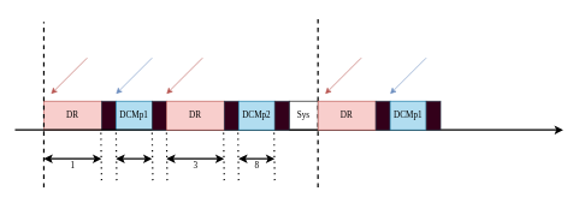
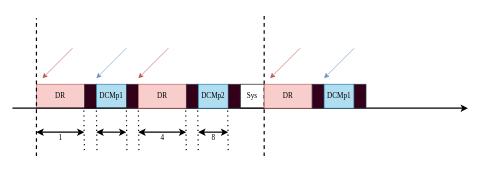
  <mxCell id="0" />
  <mxCell id="1" parent="0" />
  <mxCell id="2" value="&lt;font face=&quot;Georgia&quot;&gt;Sys&lt;/font&gt;" style="rounded=0;whiteSpace=wrap;html=1;" parent="1" vertex="1"><mxGeometry x="400" y="140" width="40" height="40" as="geometry" /></mxCell>
  <mxCell id="3" value="&lt;font face=&quot;Georgia&quot;&gt;DR&lt;/font&gt;" style="rounded=0;whiteSpace=wrap;html=1;fillColor=#f8cecc;strokeColor=#b85450;" parent="1" vertex="1"><mxGeometry x="60" y="140" width="80" height="40" as="geometry" /></mxCell>
  <mxCell id="4" value="" style="rounded=0;whiteSpace=wrap;html=1;fontFamily=Georgia;fillColor=#33001A;strokeColor=#314354;fontColor=#ffffff;" parent="1" vertex="1"><mxGeometry x="140" y="140" width="20" height="40" as="geometry" /></mxCell>
  <mxCell id="5" value="&lt;font face=&quot;Georgia&quot;&gt;DCMp1&lt;/font&gt;" style="rounded=0;whiteSpace=wrap;html=1;fillColor=#b1ddf0;strokeColor=#10739e;" parent="1" vertex="1"><mxGeometry x="160" y="140" width="50" height="40" as="geometry" /></mxCell>
  <mxCell id="6" value="" style="endArrow=none;html=1;rounded=0;fontFamily=Georgia;strokeWidth=2;dashed=1;" parent="1" edge="1"><mxGeometry width="50" height="50" relative="1" as="geometry"><mxPoint x="60" y="260" as="sourcePoint" /><mxPoint x="60" y="30" as="targetPoint" /></mxGeometry></mxCell>
  <mxCell id="7" value="" style="endArrow=none;html=1;rounded=0;fontFamily=Georgia;strokeWidth=2;dashed=1;" parent="1" edge="1"><mxGeometry width="50" height="50" relative="1" as="geometry"><mxPoint x="440" y="260" as="sourcePoint" /><mxPoint x="440" y="20" as="targetPoint" /></mxGeometry></mxCell>
  <mxCell id="8" value="" style="endArrow=none;html=1;rounded=0;fontFamily=Georgia;startArrow=classic;startFill=1;endFill=0;fillColor=#f8cecc;strokeColor=#b85450;" parent="1" edge="1"><mxGeometry width="50" height="50" relative="1" as="geometry"><mxPoint x="70" y="130" as="sourcePoint" /><mxPoint x="120" y="80" as="targetPoint" /></mxGeometry></mxCell>
  <mxCell id="9" value="" style="endArrow=none;html=1;rounded=0;fontFamily=Georgia;startArrow=classic;startFill=1;endFill=0;fillColor=#dae8fc;strokeColor=#6c8ebf;" parent="1" edge="1"><mxGeometry width="50" height="50" relative="1" as="geometry"><mxPoint x="160" y="130" as="sourcePoint" /><mxPoint x="210" y="80" as="targetPoint" /></mxGeometry></mxCell>
  <mxCell id="10" value="" style="endArrow=classic;html=1;rounded=0;strokeWidth=2;" parent="1" edge="1"><mxGeometry width="50" height="50" relative="1" as="geometry"><mxPoint x="20" y="180" as="sourcePoint" /><mxPoint x="780" y="180" as="targetPoint" /></mxGeometry></mxCell>
  <mxCell id="11" value="" style="rounded=0;whiteSpace=wrap;html=1;fontFamily=Georgia;fillColor=#33001A;strokeColor=#314354;fontColor=#ffffff;" parent="1" vertex="1"><mxGeometry x="210" y="140" width="20" height="40" as="geometry" /></mxCell>
  <mxCell id="12" value="&lt;font face=&quot;Georgia&quot;&gt;DR&lt;/font&gt;" style="rounded=0;whiteSpace=wrap;html=1;fillColor=#f8cecc;strokeColor=#b85450;" parent="1" vertex="1"><mxGeometry x="230" y="140" width="80" height="40" as="geometry" /></mxCell>
  <mxCell id="13" value="" style="rounded=0;whiteSpace=wrap;html=1;fontFamily=Georgia;fillColor=#33001A;strokeColor=#314354;fontColor=#ffffff;" parent="1" vertex="1"><mxGeometry x="310" y="140" width="20" height="40" as="geometry" /></mxCell>
  <mxCell id="14" value="&lt;font face=&quot;Georgia&quot;&gt;DCMp2&lt;/font&gt;" style="rounded=0;whiteSpace=wrap;html=1;fillColor=#b1ddf0;strokeColor=#10739e;" parent="1" vertex="1"><mxGeometry x="330" y="140" width="50" height="40" as="geometry" /></mxCell>
  <mxCell id="15" value="" style="rounded=0;whiteSpace=wrap;html=1;fontFamily=Georgia;fillColor=#33001A;strokeColor=#314354;fontColor=#ffffff;" parent="1" vertex="1"><mxGeometry x="380" y="140" width="20" height="40" as="geometry" /></mxCell>
  <mxCell id="16" value="&lt;font face=&quot;Georgia&quot;&gt;DR&lt;/font&gt;" style="rounded=0;whiteSpace=wrap;html=1;fillColor=#f8cecc;strokeColor=#b85450;" parent="1" vertex="1"><mxGeometry x="440" y="140" width="80" height="40" as="geometry" /></mxCell>
  <mxCell id="17" value="" style="rounded=0;whiteSpace=wrap;html=1;fontFamily=Georgia;fillColor=#33001A;strokeColor=#314354;fontColor=#ffffff;" parent="1" vertex="1"><mxGeometry x="520" y="140" width="20" height="40" as="geometry" /></mxCell>
  <mxCell id="18" value="&lt;font face=&quot;Georgia&quot;&gt;DCMp1&lt;/font&gt;" style="rounded=0;whiteSpace=wrap;html=1;fillColor=#b1ddf0;strokeColor=#10739e;" parent="1" vertex="1"><mxGeometry x="540" y="140" width="50" height="40" as="geometry" /></mxCell>
  <mxCell id="19" value="" style="rounded=0;whiteSpace=wrap;html=1;fontFamily=Georgia;fillColor=#33001A;strokeColor=#314354;fontColor=#ffffff;" parent="1" vertex="1"><mxGeometry x="590" y="140" width="20" height="40" as="geometry" /></mxCell>
  <mxCell id="20" value="" style="endArrow=none;html=1;rounded=0;fontFamily=Georgia;startArrow=classic;startFill=1;endFill=0;fillColor=#f8cecc;strokeColor=#b85450;" parent="1" edge="1"><mxGeometry width="50" height="50" relative="1" as="geometry"><mxPoint x="450" y="130" as="sourcePoint" /><mxPoint x="500" y="80" as="targetPoint" /></mxGeometry></mxCell>
  <mxCell id="21" value="" style="endArrow=none;html=1;rounded=0;fontFamily=Georgia;startArrow=classic;startFill=1;endFill=0;fillColor=#dae8fc;strokeColor=#6c8ebf;" parent="1" edge="1"><mxGeometry width="50" height="50" relative="1" as="geometry"><mxPoint x="540" y="130" as="sourcePoint" /><mxPoint x="590" y="80" as="targetPoint" /></mxGeometry></mxCell>
  <mxCell id="22" value="" style="endArrow=none;html=1;rounded=0;fontFamily=Georgia;startArrow=classic;startFill=1;endFill=0;fillColor=#f8cecc;strokeColor=#b85450;" parent="1" edge="1"><mxGeometry width="50" height="50" relative="1" as="geometry"><mxPoint x="230" y="130" as="sourcePoint" /><mxPoint x="280" y="80" as="targetPoint" /></mxGeometry></mxCell>
  <mxCell id="23" value="" style="endArrow=classic;startArrow=classic;html=1;rounded=0;fontFamily=Georgia;strokeWidth=2;" parent="1" edge="1"><mxGeometry width="50" height="50" relative="1" as="geometry"><mxPoint x="60" y="220" as="sourcePoint" /><mxPoint x="140" y="220" as="targetPoint" /></mxGeometry></mxCell>
  <mxCell id="24" value="" style="endArrow=none;dashed=1;html=1;dashPattern=1 3;strokeWidth=2;rounded=0;fontFamily=Georgia;" parent="1" edge="1"><mxGeometry width="50" height="50" relative="1" as="geometry"><mxPoint x="140" y="250" as="sourcePoint" /><mxPoint x="139" y="180" as="targetPoint" /></mxGeometry></mxCell>
  <mxCell id="25" value="1" style="text;html=1;align=center;verticalAlign=middle;resizable=0;points=[];autosize=1;strokeColor=none;fillColor=none;fontFamily=Georgia;" parent="1" vertex="1"><mxGeometry x="90" y="220" width="20" height="20" as="geometry" /></mxCell>
  <mxCell id="26" value="" style="endArrow=none;dashed=1;html=1;dashPattern=1 3;strokeWidth=2;rounded=0;fontFamily=Georgia;" parent="1" edge="1"><mxGeometry width="50" height="50" relative="1" as="geometry"><mxPoint x="211" y="250" as="sourcePoint" /><mxPoint x="210" y="180" as="targetPoint" /></mxGeometry></mxCell>
  <mxCell id="27" value="" style="endArrow=none;dashed=1;html=1;dashPattern=1 3;strokeWidth=2;rounded=0;fontFamily=Georgia;" parent="1" edge="1"><mxGeometry width="50" height="50" relative="1" as="geometry"><mxPoint x="161" y="250" as="sourcePoint" /><mxPoint x="160" y="180" as="targetPoint" /></mxGeometry></mxCell>
  <mxCell id="28" value="" style="endArrow=none;dashed=1;html=1;dashPattern=1 3;strokeWidth=2;rounded=0;fontFamily=Georgia;" parent="1" edge="1"><mxGeometry width="50" height="50" relative="1" as="geometry"><mxPoint x="231" y="250" as="sourcePoint" /><mxPoint x="230" y="180" as="targetPoint" /></mxGeometry></mxCell>
  <mxCell id="29" value="" style="endArrow=none;dashed=1;html=1;dashPattern=1 3;strokeWidth=2;rounded=0;fontFamily=Georgia;" parent="1" edge="1"><mxGeometry width="50" height="50" relative="1" as="geometry"><mxPoint x="310" y="250" as="sourcePoint" /><mxPoint x="309" y="180" as="targetPoint" /></mxGeometry></mxCell>
  <mxCell id="30" value="" style="endArrow=none;dashed=1;html=1;dashPattern=1 3;strokeWidth=2;rounded=0;fontFamily=Georgia;" parent="1" edge="1"><mxGeometry width="50" height="50" relative="1" as="geometry"><mxPoint x="330" y="250" as="sourcePoint" /><mxPoint x="329" y="180" as="targetPoint" /></mxGeometry></mxCell>
  <mxCell id="31" value="" style="endArrow=none;dashed=1;html=1;dashPattern=1 3;strokeWidth=2;rounded=0;fontFamily=Georgia;" parent="1" edge="1"><mxGeometry width="50" height="50" relative="1" as="geometry"><mxPoint x="380" y="250" as="sourcePoint" /><mxPoint x="379" y="180" as="targetPoint" /></mxGeometry></mxCell>
  <mxCell id="32" value="" style="endArrow=classic;startArrow=classic;html=1;rounded=0;fontFamily=Georgia;strokeWidth=2;" parent="1" edge="1"><mxGeometry width="50" height="50" relative="1" as="geometry"><mxPoint x="160" y="220" as="sourcePoint" /><mxPoint x="210" y="220" as="targetPoint" /></mxGeometry></mxCell>
  <mxCell id="33" value="" style="endArrow=classic;startArrow=classic;html=1;rounded=0;fontFamily=Georgia;strokeWidth=2;" parent="1" edge="1"><mxGeometry width="50" height="50" relative="1" as="geometry"><mxPoint x="230" y="220" as="sourcePoint" /><mxPoint x="310" y="220" as="targetPoint" /></mxGeometry></mxCell>
  <mxCell id="34" value="" style="endArrow=classic;startArrow=classic;html=1;rounded=0;fontFamily=Georgia;strokeWidth=2;" parent="1" edge="1"><mxGeometry width="50" height="50" relative="1" as="geometry"><mxPoint x="330" y="220" as="sourcePoint" /><mxPoint x="380" y="220" as="targetPoint" /></mxGeometry></mxCell>
- <mxCell id="35" value="3" style="text;html=1;align=center;verticalAlign=middle;resizable=0;points=[];autosize=1;strokeColor=none;fillColor=none;fontFamily=Georgia;" parent="1" vertex="1"><mxGeometry x="260" y="220" width="20" height="20" as="geometry" /></mxCell>
+ <mxCell id="35" value="4" style="text;html=1;align=center;verticalAlign=middle;resizable=0;points=[];autosize=1;strokeColor=none;fillColor=none;fontFamily=Georgia;" parent="1" vertex="1"><mxGeometry x="260" y="220" width="20" height="20" as="geometry" /></mxCell>
  <mxCell id="36" value="8" style="text;html=1;align=center;verticalAlign=middle;resizable=0;points=[];autosize=1;strokeColor=none;fillColor=none;fontFamily=Georgia;" parent="1" vertex="1"><mxGeometry x="345" y="220" width="20" height="20" as="geometry" /></mxCell>
